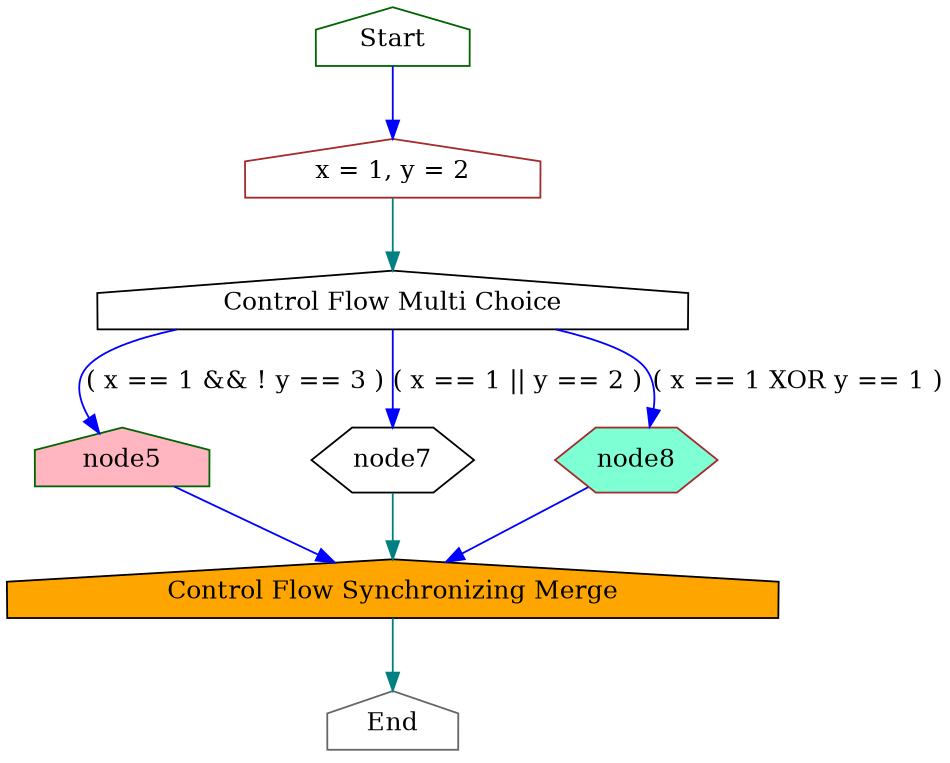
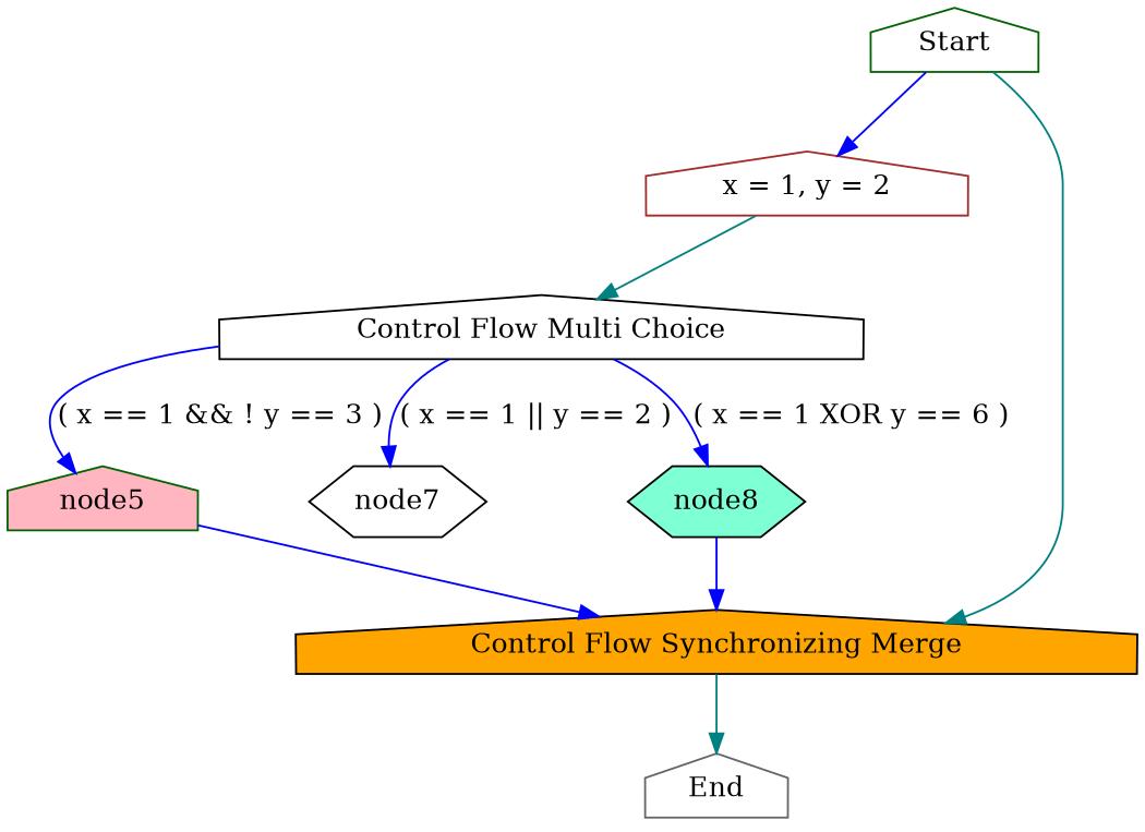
  digraph {
    node [color=black fillcolor=white shape=house style=filled]
    edge [color=blue]
    n1 [color=darkgreen label=Start]
    n2 [color=brown label="x = 1, y = 2"]
    n3 [label="Control Flow\ Multi Choice"]
    node5 [color=darkgreen fillcolor=lightpink]
    node7 [shape=hexagon]
-   node8 [color=brown fillcolor=aquamarine shape=hexagon]
+   node8 [fillcolor=aquamarine shape=hexagon]
    n7 [fillcolor=orange label="Control Flow\ Synchronizing Merge"]
    n8 [color=gray40 label=End]
    n1 -> n2
    n2 -> n3 [color=teal]
    n3 -> node5 [label="( x == 1 && ! y == 3 )"]
    n3 -> node7 [label="( x == 1 || y == 2 )"]
-   n3 -> node8 [label="( x == 1 XOR y == 1 )"]
+   n3 -> node8 [label="( x == 1 XOR y == 6 )"]
    node5 -> n7
-   node7 -> n7 [color=teal]
+   n1 -> n7 [color=teal]
    node8 -> n7
    n7 -> n8 [color=teal]
  }
